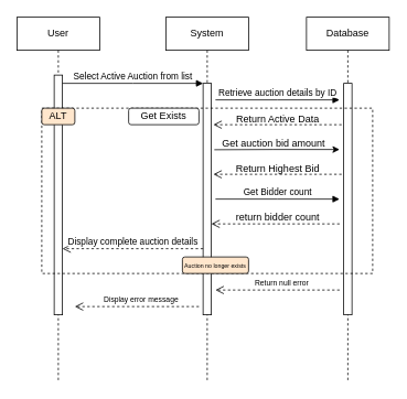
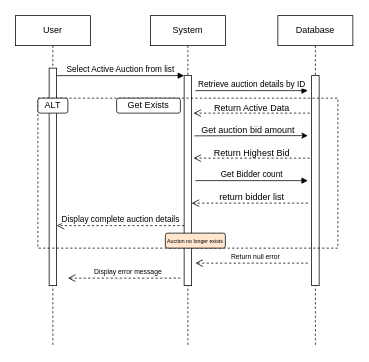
  <mxCell id="0" />
  <mxCell id="1" parent="0" />
  <mxCell id="2" value="User" style="shape=umlLifeline;perimeter=lifelinePerimeter;whiteSpace=wrap;html=1;container=0;dropTarget=0;collapsible=0;recursiveResize=0;outlineConnect=0;portConstraint=eastwest;newEdgeStyle={&quot;edgeStyle&quot;:&quot;elbowEdgeStyle&quot;,&quot;elbow&quot;:&quot;vertical&quot;,&quot;curved&quot;:0,&quot;rounded&quot;:0};" parent="1" vertex="1"><mxGeometry x="20" y="20" width="100" height="440" as="geometry" /></mxCell>
  <mxCell id="3" value="" style="html=1;points=[];perimeter=orthogonalPerimeter;outlineConnect=0;targetShapes=umlLifeline;portConstraint=eastwest;newEdgeStyle={&quot;edgeStyle&quot;:&quot;elbowEdgeStyle&quot;,&quot;elbow&quot;:&quot;vertical&quot;,&quot;curved&quot;:0,&quot;rounded&quot;:0};" parent="2" vertex="1"><mxGeometry x="45" y="70" width="10" height="290" as="geometry" /></mxCell>
  <mxCell id="4" value="System" style="shape=umlLifeline;perimeter=lifelinePerimeter;whiteSpace=wrap;html=1;container=0;dropTarget=0;collapsible=0;recursiveResize=0;outlineConnect=0;portConstraint=eastwest;newEdgeStyle={&quot;edgeStyle&quot;:&quot;elbowEdgeStyle&quot;,&quot;elbow&quot;:&quot;vertical&quot;,&quot;curved&quot;:0,&quot;rounded&quot;:0};" parent="1" vertex="1"><mxGeometry x="200" y="20" width="100" height="440" as="geometry" /></mxCell>
  <mxCell id="5" value="" style="html=1;points=[];perimeter=orthogonalPerimeter;outlineConnect=0;targetShapes=umlLifeline;portConstraint=eastwest;newEdgeStyle={&quot;edgeStyle&quot;:&quot;elbowEdgeStyle&quot;,&quot;elbow&quot;:&quot;vertical&quot;,&quot;curved&quot;:0,&quot;rounded&quot;:0};" parent="4" vertex="1"><mxGeometry x="45" y="80" width="10" height="280" as="geometry" /></mxCell>
  <mxCell id="6" value="Select Active Auction from list" style="html=1;verticalAlign=bottom;endArrow=block;edgeStyle=elbowEdgeStyle;elbow=vertical;curved=0;rounded=0;" parent="1" source="3" target="5" edge="1"><mxGeometry relative="1" as="geometry"><mxPoint x="175" y="110" as="sourcePoint" /><Array as="points"><mxPoint x="160" y="100" /></Array><mxPoint as="offset" /></mxGeometry></mxCell>
  <mxCell id="7" value="Display complete auction details" style="html=1;verticalAlign=bottom;endArrow=open;dashed=1;endSize=8;edgeStyle=elbowEdgeStyle;elbow=vertical;curved=0;rounded=0;" parent="1" source="5" target="3" edge="1"><mxGeometry relative="1" as="geometry"><mxPoint x="175" y="185" as="targetPoint" /><Array as="points"><mxPoint x="170" y="300" /></Array></mxGeometry></mxCell>
  <mxCell id="8" value="Database" style="shape=umlLifeline;perimeter=lifelinePerimeter;whiteSpace=wrap;html=1;container=0;dropTarget=0;collapsible=0;recursiveResize=0;outlineConnect=0;portConstraint=eastwest;newEdgeStyle={&quot;edgeStyle&quot;:&quot;elbowEdgeStyle&quot;,&quot;elbow&quot;:&quot;vertical&quot;,&quot;curved&quot;:0,&quot;rounded&quot;:0};" vertex="1" parent="1"><mxGeometry x="370" y="20" width="100" height="440" as="geometry" /></mxCell>
  <mxCell id="9" value="" style="html=1;points=[];perimeter=orthogonalPerimeter;outlineConnect=0;targetShapes=umlLifeline;portConstraint=eastwest;newEdgeStyle={&quot;edgeStyle&quot;:&quot;elbowEdgeStyle&quot;,&quot;elbow&quot;:&quot;vertical&quot;,&quot;curved&quot;:0,&quot;rounded&quot;:0};" vertex="1" parent="8"><mxGeometry x="45" y="80" width="10" height="280" as="geometry" /></mxCell>
  <mxCell id="10" value="Retrieve auction details by ID" style="html=1;verticalAlign=bottom;endArrow=block;edgeStyle=elbowEdgeStyle;elbow=vertical;curved=0;rounded=0;" edge="1" parent="1"><mxGeometry relative="1" as="geometry"><mxPoint x="260" y="120" as="sourcePoint" /><Array as="points"><mxPoint x="335" y="120" /></Array><mxPoint x="410" y="120" as="targetPoint" /><mxPoint as="offset" /></mxGeometry></mxCell>
  <mxCell id="11" value="Return Active Data" style="text;html=1;align=center;verticalAlign=middle;resizable=0;points=[];autosize=1;strokeColor=none;fillColor=none;" vertex="1" parent="1"><mxGeometry x="270" y="128" width="130" height="30" as="geometry" /></mxCell>
  <mxCell id="12" value="" style="endArrow=classic;html=1;rounded=0;exitX=0.024;exitY=0.744;exitDx=0;exitDy=0;exitPerimeter=0;" edge="1" parent="1" source="13"><mxGeometry width="50" height="50" relative="1" as="geometry"><mxPoint x="280" y="220" as="sourcePoint" /><mxPoint x="410" y="180" as="targetPoint" /><Array as="points"><mxPoint x="330" y="180" /></Array></mxGeometry></mxCell>
  <mxCell id="13" value="Get auction bid amount" style="text;html=1;align=center;verticalAlign=middle;resizable=0;points=[];autosize=1;strokeColor=none;fillColor=none;" vertex="1" parent="1"><mxGeometry x="255" y="158" width="150" height="30" as="geometry" /></mxCell>
  <mxCell id="14" value="Return Highest Bid" style="text;html=1;align=center;verticalAlign=middle;resizable=0;points=[];autosize=1;strokeColor=none;fillColor=none;" vertex="1" parent="1"><mxGeometry x="275" y="188" width="120" height="30" as="geometry" /></mxCell>
  <mxCell id="15" value="" style="html=1;verticalAlign=bottom;endArrow=open;dashed=1;endSize=8;edgeStyle=elbowEdgeStyle;elbow=horizontal;curved=0;rounded=0;" edge="1" parent="1"><mxGeometry relative="1" as="geometry"><mxPoint x="257.5" y="210" as="targetPoint" /><Array as="points"><mxPoint x="337.5" y="210" /></Array><mxPoint x="412.5" y="210" as="sourcePoint" /></mxGeometry></mxCell>
  <mxCell id="16" value="" style="html=1;verticalAlign=bottom;endArrow=open;dashed=1;endSize=8;edgeStyle=elbowEdgeStyle;elbow=horizontal;curved=0;rounded=0;" edge="1" parent="1"><mxGeometry relative="1" as="geometry"><mxPoint x="257.5" y="150" as="targetPoint" /><Array as="points"><mxPoint x="337.5" y="150" /></Array><mxPoint x="412.5" y="150" as="sourcePoint" /></mxGeometry></mxCell>
  <mxCell id="17" value="Get Bidder count" style="html=1;verticalAlign=bottom;endArrow=block;edgeStyle=elbowEdgeStyle;elbow=vertical;curved=0;rounded=0;" edge="1" parent="1"><mxGeometry relative="1" as="geometry"><mxPoint x="260" y="240" as="sourcePoint" /><Array as="points"><mxPoint x="335" y="240" /></Array><mxPoint x="410" y="240" as="targetPoint" /><mxPoint as="offset" /></mxGeometry></mxCell>
  <mxCell id="18" value="" style="html=1;verticalAlign=bottom;endArrow=open;dashed=1;endSize=8;edgeStyle=elbowEdgeStyle;elbow=horizontal;curved=0;rounded=0;" edge="1" parent="1"><mxGeometry relative="1" as="geometry"><mxPoint x="255" y="270" as="targetPoint" /><Array as="points"><mxPoint x="335" y="270" /></Array><mxPoint x="410" y="270" as="sourcePoint" /></mxGeometry></mxCell>
- <mxCell id="19" value="return bidder count" style="text;html=1;align=center;verticalAlign=middle;resizable=0;points=[];autosize=1;strokeColor=none;fillColor=none;" vertex="1" parent="1"><mxGeometry x="275" y="247" width="120" height="30" as="geometry" /></mxCell>
+ <mxCell id="19" value="return bidder list" style="text;html=1;align=center;verticalAlign=middle;resizable=0;points=[];autosize=1;strokeColor=none;fillColor=none;" vertex="1" parent="1"><mxGeometry x="275" y="247" width="120" height="30" as="geometry" /></mxCell>
  <mxCell id="20" value="" style="rounded=0;whiteSpace=wrap;html=1;gradientColor=default;fillColor=none;dashed=1;" vertex="1" parent="1"><mxGeometry x="50" y="130" width="400" height="200" as="geometry" /></mxCell>
- <mxCell id="21" value="ALT" style="rounded=1;whiteSpace=wrap;html=1;fillColor=#ffe6cc;" vertex="1" parent="1"><mxGeometry x="50" y="130" width="40" height="20" as="geometry" /></mxCell>
+ <mxCell id="21" value="ALT" style="rounded=1;whiteSpace=wrap;html=1;" vertex="1" parent="1"><mxGeometry x="50" y="130" width="40" height="20" as="geometry" /></mxCell>
  <mxCell id="22" value="Get Exists" style="rounded=1;whiteSpace=wrap;html=1;" vertex="1" parent="1"><mxGeometry x="155" y="130" width="85" height="20" as="geometry" /></mxCell>
  <mxCell id="23" value="&lt;div style=&quot;line-height: 100%;&quot;&gt;&lt;font style=&quot;font-size: 7px;&quot;&gt;Auction no longer exists&lt;/font&gt;&lt;/div&gt;" style="rounded=1;whiteSpace=wrap;html=1;fillColor=#ffe6cc;" vertex="1" parent="1"><mxGeometry x="220" y="310" width="80" height="20" as="geometry" /></mxCell>
  <mxCell id="24" value="&lt;div style=&quot;line-height: 100%;&quot;&gt;&lt;font style=&quot;font-size: 9px;&quot;&gt;Return null error&lt;/font&gt;&lt;/div&gt;" style="html=1;verticalAlign=bottom;endArrow=open;dashed=1;endSize=8;edgeStyle=elbowEdgeStyle;elbow=vertical;curved=0;rounded=0;" edge="1" parent="1"><mxGeometry x="-0.067" relative="1" as="geometry"><mxPoint x="260" y="350" as="targetPoint" /><Array as="points" /><mxPoint x="410" y="350" as="sourcePoint" /><mxPoint as="offset" /></mxGeometry></mxCell>
  <mxCell id="25" value="&lt;div style=&quot;line-height: 100%;&quot;&gt;&lt;font style=&quot;font-size: 9px;&quot;&gt;Display error message&lt;/font&gt;&lt;/div&gt;" style="html=1;verticalAlign=bottom;endArrow=open;dashed=1;endSize=8;edgeStyle=elbowEdgeStyle;elbow=vertical;curved=0;rounded=0;" edge="1" parent="1"><mxGeometry x="-0.067" relative="1" as="geometry"><mxPoint x="90" y="370" as="targetPoint" /><Array as="points"><mxPoint x="170" y="370" /></Array><mxPoint x="240" y="370" as="sourcePoint" /><mxPoint as="offset" /></mxGeometry></mxCell>
